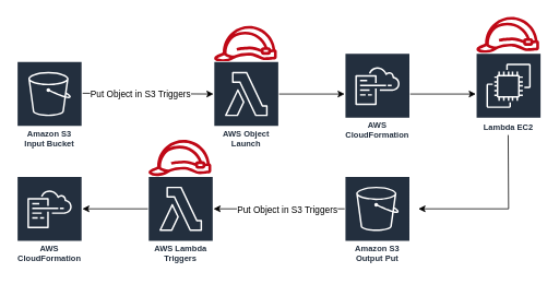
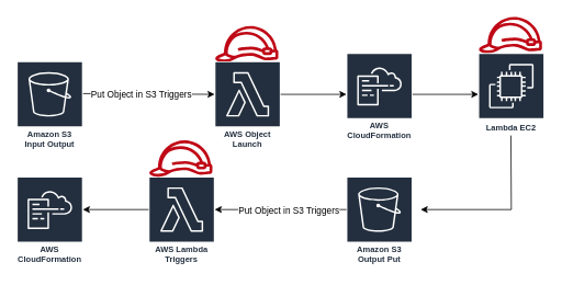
  <mxCell id="0" />
  <mxCell id="1" parent="0" />
  <mxCell id="2" value="" style="sketch=0;outlineConnect=0;fontColor=#232F3E;gradientColor=none;fillColor=#BF0816;strokeColor=none;dashed=0;verticalLabelPosition=bottom;verticalAlign=top;align=center;html=1;fontSize=12;fontStyle=0;aspect=fixed;pointerEvents=1;shape=mxgraph.aws4.role;" vertex="1" parent="1"><mxGeometry x="260" y="31" width="78" height="44" as="geometry" /></mxCell>
  <mxCell id="3" value="" style="sketch=0;outlineConnect=0;fontColor=#232F3E;gradientColor=none;fillColor=#BF0816;strokeColor=none;dashed=0;verticalLabelPosition=bottom;verticalAlign=top;align=center;html=1;fontSize=12;fontStyle=0;aspect=fixed;pointerEvents=1;shape=mxgraph.aws4.role;" vertex="1" parent="1"><mxGeometry x="580" y="20" width="78" height="44" as="geometry" /></mxCell>
  <mxCell id="4" value="" style="endArrow=classic;html=1;rounded=0;" edge="1" parent="1"><mxGeometry relative="1" as="geometry"><mxPoint x="100" y="113.08" as="sourcePoint" /><mxPoint x="260" y="114" as="targetPoint" /><Array as="points" /></mxGeometry></mxCell>
  <mxCell id="5" value="Put Object in S3 Triggers" style="edgeLabel;resizable=0;html=1;align=center;verticalAlign=middle;" connectable="0" vertex="1" parent="4"><mxGeometry relative="1" as="geometry"><mxPoint x="-9" y="1" as="offset" /></mxGeometry></mxCell>
  <mxCell id="6" value="AWS CloudFormation" style="sketch=0;outlineConnect=0;fontColor=#232F3E;gradientColor=none;strokeColor=#ffffff;fillColor=#232F3E;dashed=0;verticalLabelPosition=middle;verticalAlign=bottom;align=center;html=1;whiteSpace=wrap;fontSize=10;fontStyle=1;spacing=3;shape=mxgraph.aws4.productIcon;prIcon=mxgraph.aws4.cloudformation;" vertex="1" parent="1"><mxGeometry x="420" y="64" width="80" height="110" as="geometry" /></mxCell>
  <mxCell id="7" value="AWS Object&lt;br&gt;Launch" style="sketch=0;outlineConnect=0;fontColor=#232F3E;gradientColor=none;strokeColor=#ffffff;fillColor=#232F3E;dashed=0;verticalLabelPosition=middle;verticalAlign=bottom;align=center;html=1;whiteSpace=wrap;fontSize=10;fontStyle=1;spacing=3;shape=mxgraph.aws4.productIcon;prIcon=mxgraph.aws4.lambda;" vertex="1" parent="1"><mxGeometry x="260" y="74" width="80" height="110" as="geometry" /></mxCell>
  <mxCell id="8" value="AWS Lambda&lt;br&gt;Triggers" style="sketch=0;outlineConnect=0;fontColor=#232F3E;gradientColor=none;strokeColor=#ffffff;fillColor=#232F3E;dashed=0;verticalLabelPosition=middle;verticalAlign=bottom;align=center;html=1;whiteSpace=wrap;fontSize=10;fontStyle=1;spacing=3;shape=mxgraph.aws4.productIcon;prIcon=mxgraph.aws4.lambda;" vertex="1" parent="1"><mxGeometry x="180" y="214" width="80" height="110" as="geometry" /></mxCell>
  <mxCell id="9" value="Amazon S3&lt;br&gt;Output Put" style="sketch=0;outlineConnect=0;fontColor=#232F3E;gradientColor=none;strokeColor=#ffffff;fillColor=#232F3E;dashed=0;verticalLabelPosition=middle;verticalAlign=bottom;align=center;html=1;whiteSpace=wrap;fontSize=10;fontStyle=1;spacing=3;shape=mxgraph.aws4.productIcon;prIcon=mxgraph.aws4.s3;" vertex="1" parent="1"><mxGeometry x="420" y="214" width="80" height="110" as="geometry" /></mxCell>
- <mxCell id="10" value="Amazon S3&lt;br&gt;Input Bucket" style="sketch=0;outlineConnect=0;fontColor=#232F3E;gradientColor=none;strokeColor=#ffffff;fillColor=#232F3E;dashed=0;verticalLabelPosition=middle;verticalAlign=bottom;align=center;html=1;whiteSpace=wrap;fontSize=10;fontStyle=1;spacing=3;shape=mxgraph.aws4.productIcon;prIcon=mxgraph.aws4.s3;" vertex="1" parent="1"><mxGeometry x="20" y="74" width="80" height="110" as="geometry" /></mxCell>
+ <mxCell id="10" value="Amazon S3&lt;br&gt;Input Output" style="sketch=0;outlineConnect=0;fontColor=#232F3E;gradientColor=none;strokeColor=#ffffff;fillColor=#232F3E;dashed=0;verticalLabelPosition=middle;verticalAlign=bottom;align=center;html=1;whiteSpace=wrap;fontSize=10;fontStyle=1;spacing=3;shape=mxgraph.aws4.productIcon;prIcon=mxgraph.aws4.s3;" vertex="1" parent="1"><mxGeometry x="20" y="74" width="80" height="110" as="geometry" /></mxCell>
  <mxCell id="11" value="Lambda EC2" style="sketch=0;outlineConnect=0;fontColor=#232F3E;gradientColor=none;strokeColor=#ffffff;fillColor=#232F3E;dashed=0;verticalLabelPosition=middle;verticalAlign=bottom;align=center;html=1;whiteSpace=wrap;fontSize=10;fontStyle=1;spacing=3;shape=mxgraph.aws4.productIcon;prIcon=mxgraph.aws4.ec2;" vertex="1" parent="1"><mxGeometry x="580" y="64" width="80" height="100" as="geometry" /></mxCell>
  <mxCell id="12" value="" style="edgeStyle=none;orthogonalLoop=1;jettySize=auto;html=1;rounded=0;" edge="1" parent="1"><mxGeometry width="80" relative="1" as="geometry"><mxPoint x="340" y="114" as="sourcePoint" /><mxPoint x="420" y="114" as="targetPoint" /><Array as="points" /></mxGeometry></mxCell>
  <mxCell id="13" value="" style="edgeStyle=none;orthogonalLoop=1;jettySize=auto;html=1;rounded=0;" edge="1" parent="1"><mxGeometry width="80" relative="1" as="geometry"><mxPoint x="500" y="114" as="sourcePoint" /><mxPoint x="580" y="114" as="targetPoint" /><Array as="points" /></mxGeometry></mxCell>
  <mxCell id="14" value="" style="edgeStyle=none;orthogonalLoop=1;jettySize=auto;html=1;rounded=0;" edge="1" parent="1"><mxGeometry width="80" relative="1" as="geometry"><mxPoint x="619.5" y="164" as="sourcePoint" /><mxPoint x="510" y="254" as="targetPoint" /><Array as="points"><mxPoint x="620" y="254" /></Array></mxGeometry></mxCell>
  <mxCell id="15" value="AWS CloudFormation" style="sketch=0;outlineConnect=0;fontColor=#232F3E;gradientColor=none;strokeColor=#ffffff;fillColor=#232F3E;dashed=0;verticalLabelPosition=middle;verticalAlign=bottom;align=center;html=1;whiteSpace=wrap;fontSize=10;fontStyle=1;spacing=3;shape=mxgraph.aws4.productIcon;prIcon=mxgraph.aws4.cloudformation;" vertex="1" parent="1"><mxGeometry x="20" y="214" width="80" height="110" as="geometry" /></mxCell>
  <mxCell id="16" value="" style="edgeStyle=none;orthogonalLoop=1;jettySize=auto;html=1;rounded=0;" edge="1" parent="1"><mxGeometry width="80" relative="1" as="geometry"><mxPoint x="420" y="254" as="sourcePoint" /><mxPoint x="260" y="254" as="targetPoint" /><Array as="points" /></mxGeometry></mxCell>
  <mxCell id="17" value="Put Object in S3 Triggers" style="edgeLabel;resizable=0;html=1;align=center;verticalAlign=middle;" connectable="0" vertex="1" parent="1"><mxGeometry x="349.999" y="254" as="geometry" /></mxCell>
  <mxCell id="18" value="" style="edgeStyle=none;orthogonalLoop=1;jettySize=auto;html=1;rounded=0;" edge="1" parent="1"><mxGeometry width="80" relative="1" as="geometry"><mxPoint x="180" y="254" as="sourcePoint" /><mxPoint x="100" y="254" as="targetPoint" /><Array as="points" /></mxGeometry></mxCell>
  <mxCell id="19" value="" style="sketch=0;outlineConnect=0;fontColor=#232F3E;gradientColor=none;fillColor=#BF0816;strokeColor=none;dashed=0;verticalLabelPosition=bottom;verticalAlign=top;align=center;html=1;fontSize=12;fontStyle=0;aspect=fixed;pointerEvents=1;shape=mxgraph.aws4.role;" vertex="1" parent="1"><mxGeometry x="180" y="170" width="78" height="44" as="geometry" /></mxCell>
